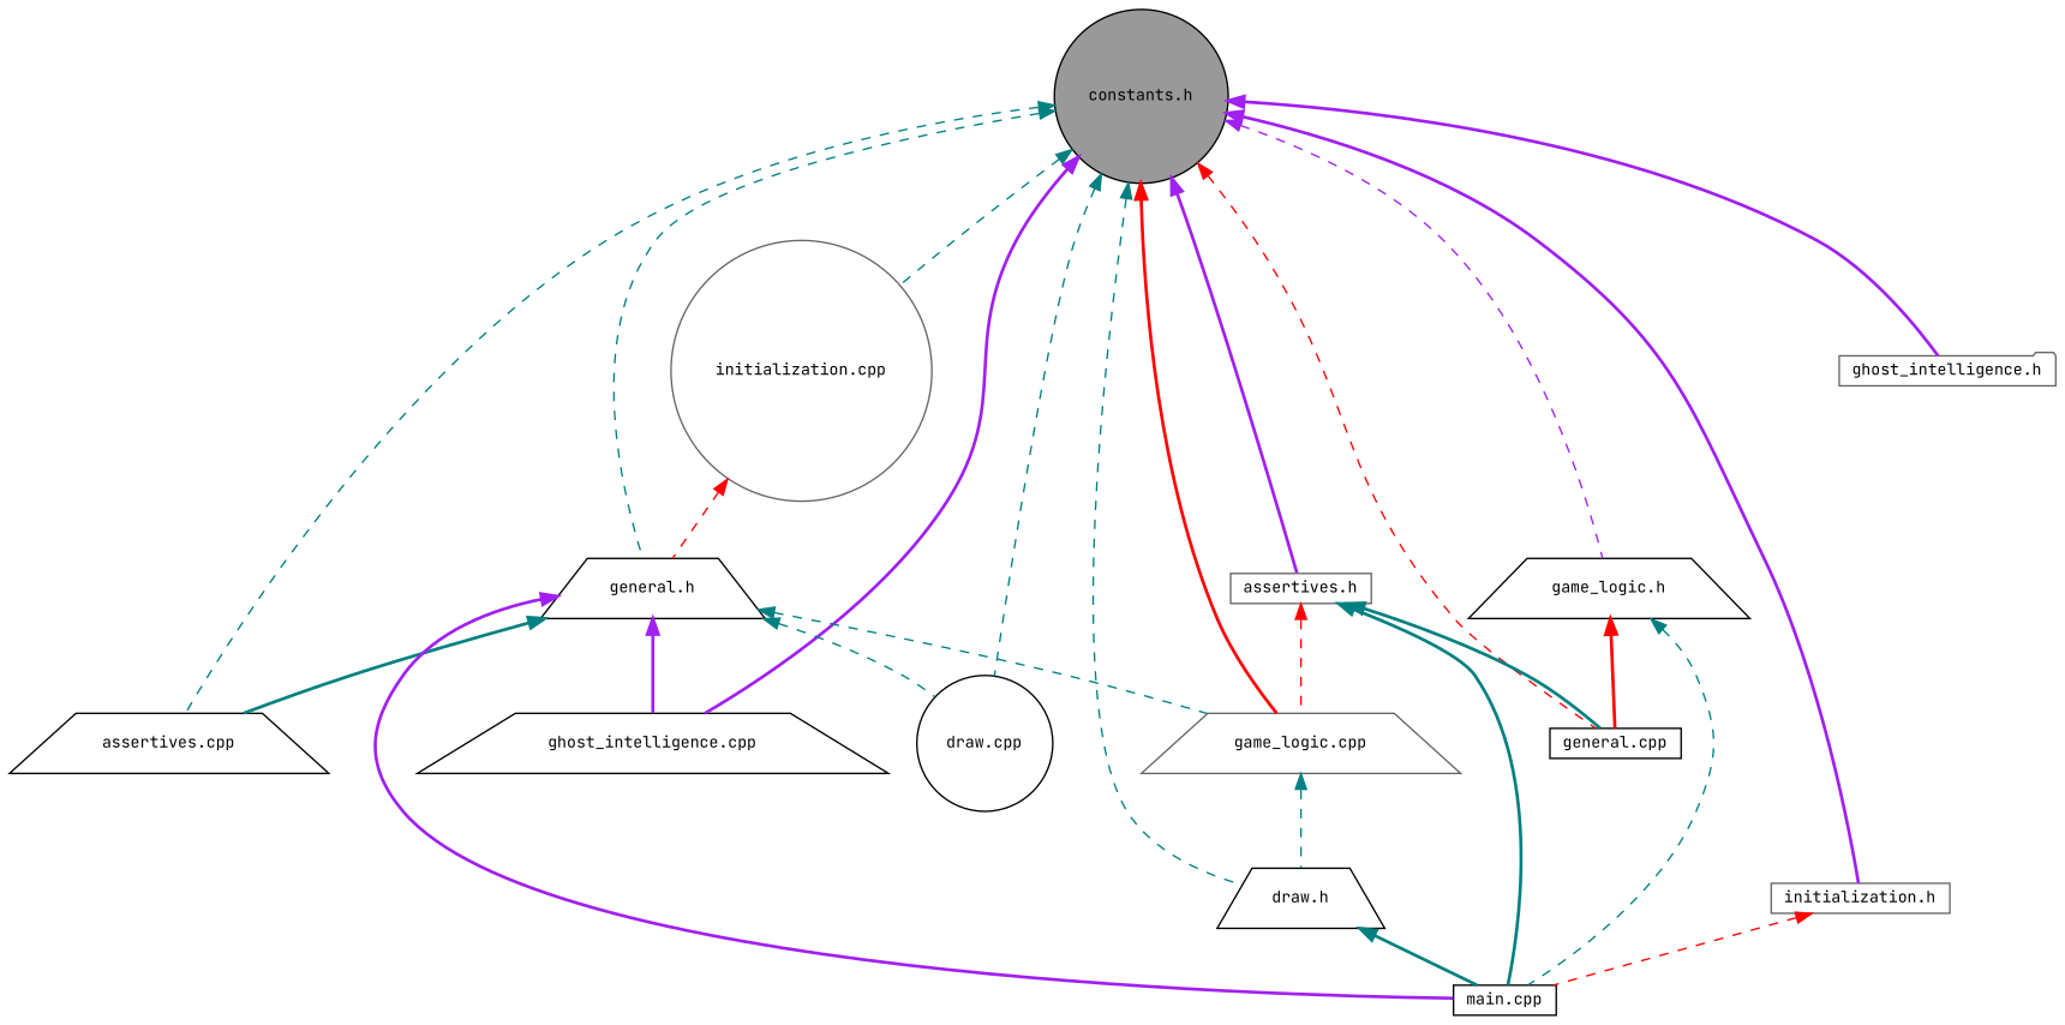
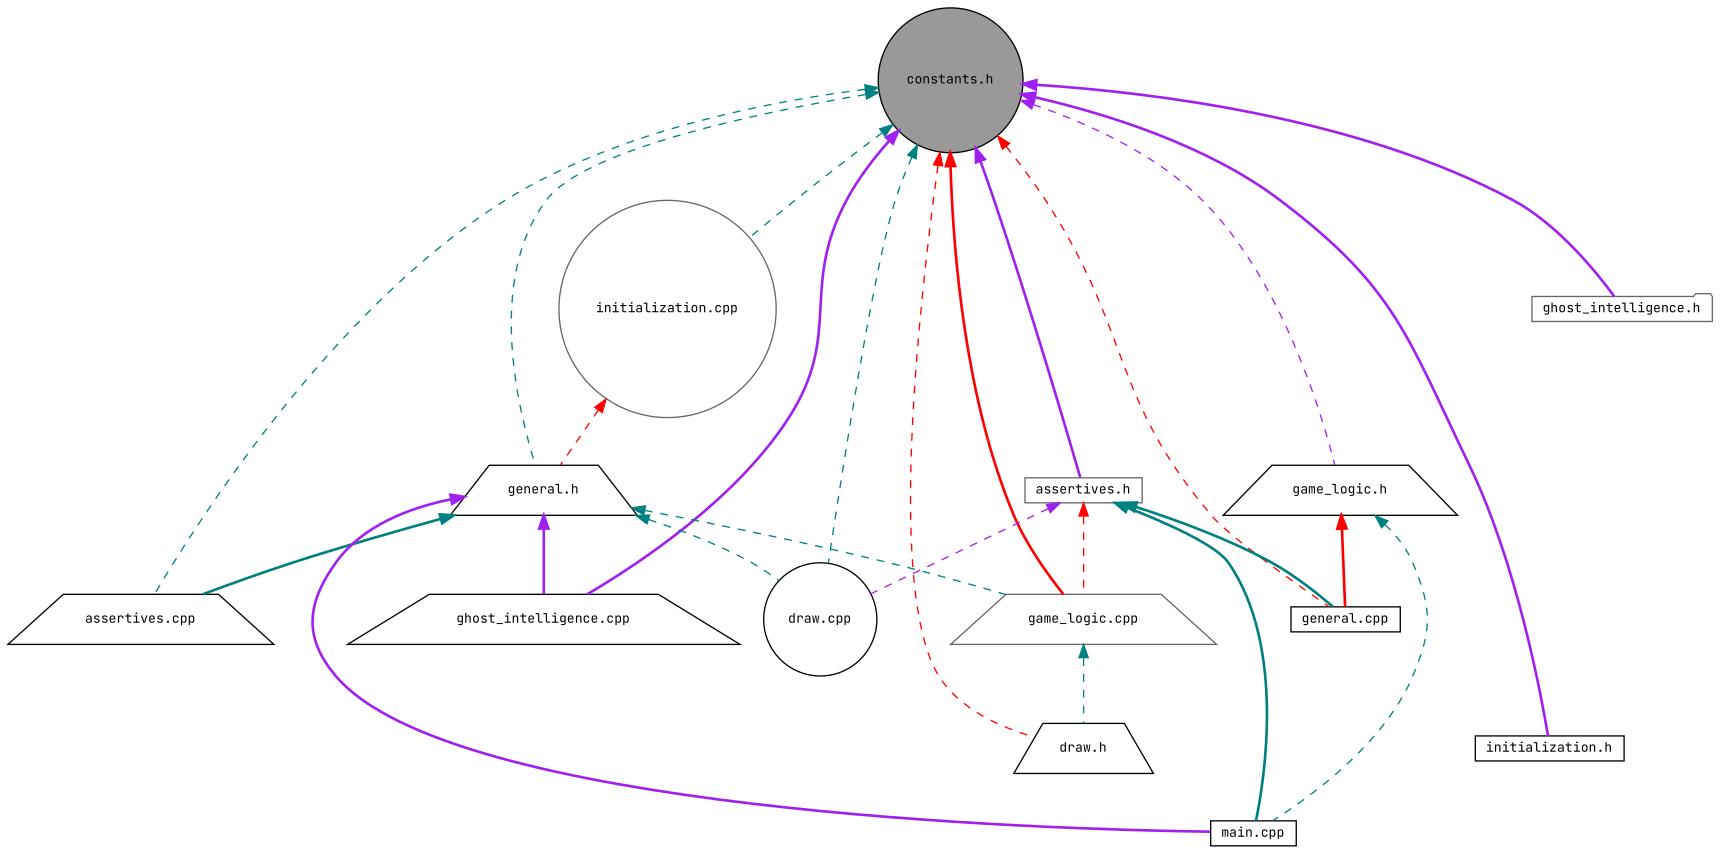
  digraph {
    fontname="JetBrains Mono"
    node [color=black fillcolor=white fontname="JetBrains Mono" fontsize=10 shape=trapezium style=filled]
    edge [color=teal dir=back fontname="JetBrains Mono" fontsize=10 labelfontname=Helvetica labelfontsize=10 style=dashed]
    n1 [fillcolor=grey60 fontcolor=black height=0.2 label="constants.h" shape=circle width=0.4]
    n2 [height=0.2 label="assertives.cpp" width=0.4]
    n3 [color=gray40 height=0.2 label="assertives.h" shape=box width=0.4]
    n4 [height=0.2 label="draw.cpp" shape=circle width=0.4]
    n5 [color=gray40 height=0.2 label="game_logic.cpp" width=0.4]
    n6 [height=0.2 label="general.cpp" shape=box width=0.4]
    n7 [height=0.2 label="ghost_intelligence.cpp" width=0.4]
    n8 [height=0.2 label="draw.h" width=0.4]
    n9 [height=0.2 label="game_logic.h" width=0.4]
    n10 [height=0.2 label="general.h" width=0.4]
    n11 [color=gray40 height=0.2 label="initialization.cpp" shape=circle width=0.4]
    n12 [color=gray40 height=0.2 label="ghost_intelligence.h" shape=folder width=0.4]
-   n13 [color=gray40 height=0.2 label="initialization.h" shape=box width=0.4]
+   n13 [height=0.2 label="initialization.h" shape=box width=0.4]
    n14 [height=0.2 label="main.cpp" shape=box width=0.4]
    n1 -> n2
    n1 -> n3 [color=purple style=bold]
    n1 -> n4
    n1 -> n5 [color=red style=bold]
    n1 -> n6 [color=red]
    n1 -> n7 [color=purple style=bold]
-   n1 -> n8
+   n1 -> n8 [color=red]
    n1 -> n9 [color=purple]
    n1 -> n10
    n1 -> n11
    n1 -> n12 [color=purple style=bold]
    n1 -> n13 [color=purple style=bold]
+   n3 -> n4 [color=purple]
    n3 -> n5 [color=red]
    n3 -> n6 [style=bold]
    n3 -> n14 [style=bold]
    n5 -> n8
-   n8 -> n14 [style=bold]
    n9 -> n6 [color=red style=bold]
    n9 -> n14
    n10 -> n2 [style=bold]
    n10 -> n4
    n10 -> n5
    n10 -> n7 [color=purple style=bold]
    n10 -> n14 [color=purple style=bold]
    n11 -> n10 [color=red]
-   n13 -> n14 [color=red]
  }
